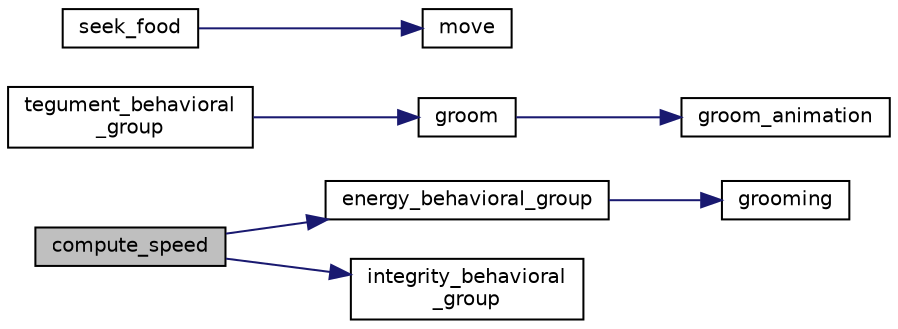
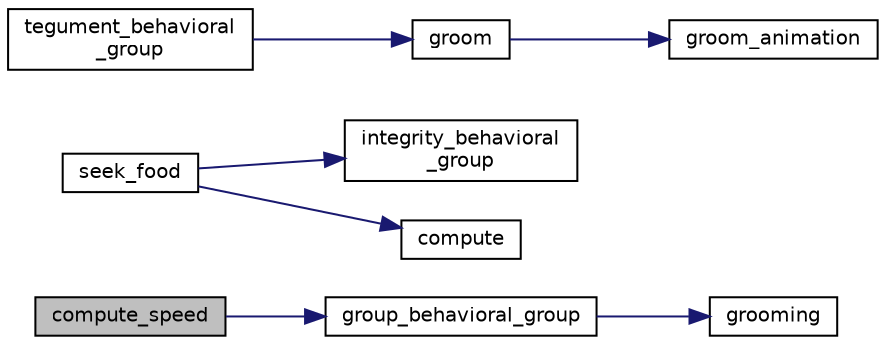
  digraph {
    rankdir=LR
    node [color=black fillcolor=white fontname=Helvetica fontsize=10 shape=record style=filled]
    edge [color=midnightblue fontname=Helvetica fontsize=10 labelfontname=Helvetica labelfontsize=10 style=solid]
    n1 [fillcolor=grey75 fontcolor=black height=0.2 label=compute_speed width=0.4]
-   n2 [height=0.2 label=energy_behavioral_group width=0.4]
+   n2 [height=0.2 label=group_behavioral_group width=0.4]
    n3 [height=0.2 label="integrity_behavioral\l_group" width=0.4]
    n4 [height=0.2 label=grooming width=0.4]
    n5 [height=0.2 label="tegument_behavioral\l_group" width=0.4]
    n6 [height=0.2 label=groom width=0.4]
    n7 [height=0.2 label=seek_food width=0.4]
-   n8 [height=0.2 label=move width=0.4]
+   n8 [height=0.2 label=compute width=0.4]
    n9 [height=0.2 label=groom_animation width=0.4]
    n1 -> n2
-   n1 -> n3
+   n7 -> n3
    n2 -> n4
    n5 -> n6
    n6 -> n9
    n7 -> n8
  }
